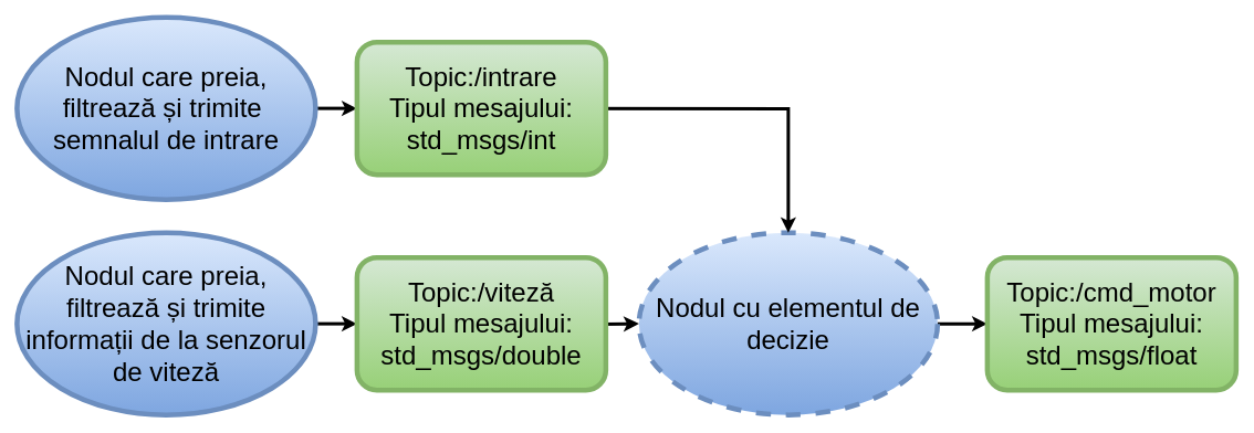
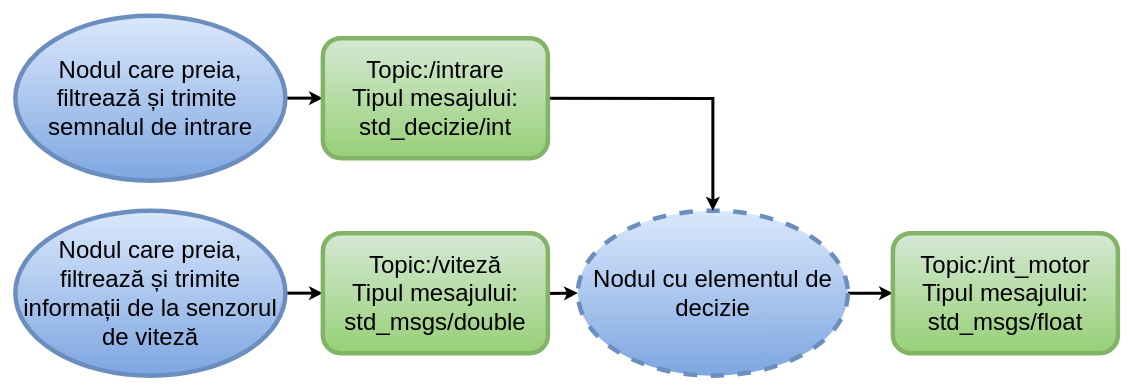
  <mxCell id="0" />
  <mxCell id="1" parent="0" />
  <mxCell id="2" style="edgeStyle=orthogonalEdgeStyle;rounded=0;orthogonalLoop=1;jettySize=auto;html=1;strokeWidth=4;fontSize=32;" edge="1" parent="1" source="3" target="7"><mxGeometry relative="1" as="geometry" /></mxCell>
  <mxCell id="3" value="&lt;div style=&quot;font-size: 32px;&quot;&gt;Nodul care preia, filtrează și trimite informații de la&amp;nbsp;&lt;span style=&quot;font-size: 32px;&quot;&gt;senzorul&lt;/span&gt;&lt;/div&gt;&lt;div style=&quot;font-size: 32px;&quot;&gt;&lt;span style=&quot;font-size: 32px;&quot;&gt;de viteză&lt;/span&gt;&lt;/div&gt;" style="ellipse;whiteSpace=wrap;html=1;strokeWidth=6;fillColor=#dae8fc;strokeColor=#6c8ebf;gradientColor=#7ea6e0;fontSize=32;" vertex="1" parent="1"><mxGeometry x="20" y="280" width="360" height="220" as="geometry" /></mxCell>
  <mxCell id="4" style="edgeStyle=orthogonalEdgeStyle;rounded=0;orthogonalLoop=1;jettySize=auto;html=1;entryX=0;entryY=0.5;entryDx=0;entryDy=0;strokeWidth=4;fontSize=32;" edge="1" parent="1" source="5" target="8"><mxGeometry relative="1" as="geometry" /></mxCell>
  <mxCell id="5" value="&lt;span style=&quot;font-size: 32px;&quot;&gt;Nodul cu elementul de decizie&lt;/span&gt;" style="ellipse;whiteSpace=wrap;html=1;strokeWidth=6;fillColor=#dae8fc;strokeColor=#6c8ebf;gradientColor=#7ea6e0;fontSize=32;dashed=1;" vertex="1" parent="1"><mxGeometry x="770" y="280" width="360" height="220" as="geometry" /></mxCell>
  <mxCell id="6" style="edgeStyle=orthogonalEdgeStyle;rounded=0;orthogonalLoop=1;jettySize=auto;html=1;strokeWidth=4;fontSize=32;" edge="1" parent="1" target="5"><mxGeometry relative="1" as="geometry"><mxPoint x="680" y="390" as="sourcePoint" /></mxGeometry></mxCell>
  <mxCell id="7" value="&lt;font style=&quot;font-size: 32px;&quot;&gt;Topic:/viteză&lt;/font&gt;&lt;div style=&quot;font-size: 32px;&quot;&gt;&lt;span style=&quot;font-size: 32px;&quot;&gt;Tipul mesajului: std_msgs/double&lt;/span&gt;&lt;/div&gt;" style="rounded=1;whiteSpace=wrap;html=1;fillColor=#d5e8d4;gradientColor=#97d077;strokeColor=#82b366;strokeWidth=6;fontSize=32;" vertex="1" parent="1"><mxGeometry x="430" y="310" width="300" height="160" as="geometry" /></mxCell>
- <mxCell id="8" value="&lt;font style=&quot;font-size: 32px;&quot;&gt;Topic:/cmd_motor&lt;/font&gt;&lt;div style=&quot;font-size: 32px;&quot;&gt;&lt;span style=&quot;font-size: 32px;&quot;&gt;Tipul mesajului: std_msgs/float&lt;/span&gt;&lt;/div&gt;" style="rounded=1;whiteSpace=wrap;html=1;fillColor=#d5e8d4;gradientColor=#97d077;strokeColor=#82b366;strokeWidth=6;fontSize=32;" vertex="1" parent="1"><mxGeometry x="1190" y="310" width="300" height="160" as="geometry" /></mxCell>
+ <mxCell id="8" value="&lt;font style=&quot;font-size: 32px;&quot;&gt;Topic:/int_motor&lt;/font&gt;&lt;div style=&quot;font-size: 32px;&quot;&gt;&lt;span style=&quot;font-size: 32px;&quot;&gt;Tipul mesajului: std_msgs/float&lt;/span&gt;&lt;/div&gt;" style="rounded=1;whiteSpace=wrap;html=1;fillColor=#d5e8d4;gradientColor=#97d077;strokeColor=#82b366;strokeWidth=6;fontSize=32;" vertex="1" parent="1"><mxGeometry x="1190" y="310" width="300" height="160" as="geometry" /></mxCell>
  <mxCell id="9" style="edgeStyle=orthogonalEdgeStyle;rounded=0;orthogonalLoop=1;jettySize=auto;html=1;strokeWidth=4;fontSize=32;" edge="1" parent="1" source="10" target="12"><mxGeometry relative="1" as="geometry" /></mxCell>
  <mxCell id="10" value="&lt;span style=&quot;font-size: 32px;&quot;&gt;Nodul care preia, filtrează și trimite&amp;nbsp;&lt;/span&gt;&lt;div style=&quot;font-size: 32px;&quot;&gt;&lt;span style=&quot;font-size: 32px;&quot;&gt;semnalul de intrare&lt;/span&gt;&lt;/div&gt;" style="ellipse;whiteSpace=wrap;html=1;strokeWidth=6;fillColor=#dae8fc;strokeColor=#6c8ebf;gradientColor=#7ea6e0;fontSize=32;" vertex="1" parent="1"><mxGeometry x="20" y="20" width="360" height="220" as="geometry" /></mxCell>
  <mxCell id="11" style="edgeStyle=orthogonalEdgeStyle;rounded=0;orthogonalLoop=1;jettySize=auto;html=1;entryX=0.5;entryY=0;entryDx=0;entryDy=0;strokeWidth=4;fontSize=32;" edge="1" parent="1" target="5"><mxGeometry relative="1" as="geometry"><mxPoint x="680" y="130.067" as="sourcePoint" /></mxGeometry></mxCell>
- <mxCell id="12" value="&lt;font style=&quot;font-size: 32px;&quot;&gt;Topic:/intrare&lt;/font&gt;&lt;div style=&quot;font-size: 32px;&quot;&gt;&lt;span style=&quot;font-size: 32px;&quot;&gt;Tipul mesajului: std_msgs/int&lt;/span&gt;&lt;/div&gt;" style="rounded=1;whiteSpace=wrap;html=1;fillColor=#d5e8d4;gradientColor=#97d077;strokeColor=#82b366;strokeWidth=6;fontSize=32;" vertex="1" parent="1"><mxGeometry x="430" y="50" width="300" height="160" as="geometry" /></mxCell>
+ <mxCell id="12" value="&lt;font style=&quot;font-size: 32px;&quot;&gt;Topic:/intrare&lt;/font&gt;&lt;div style=&quot;font-size: 32px;&quot;&gt;&lt;span style=&quot;font-size: 32px;&quot;&gt;Tipul mesajului: std_decizie/int&lt;/span&gt;&lt;/div&gt;" style="rounded=1;whiteSpace=wrap;html=1;fillColor=#d5e8d4;gradientColor=#97d077;strokeColor=#82b366;strokeWidth=6;fontSize=32;" vertex="1" parent="1"><mxGeometry x="430" y="50" width="300" height="160" as="geometry" /></mxCell>
